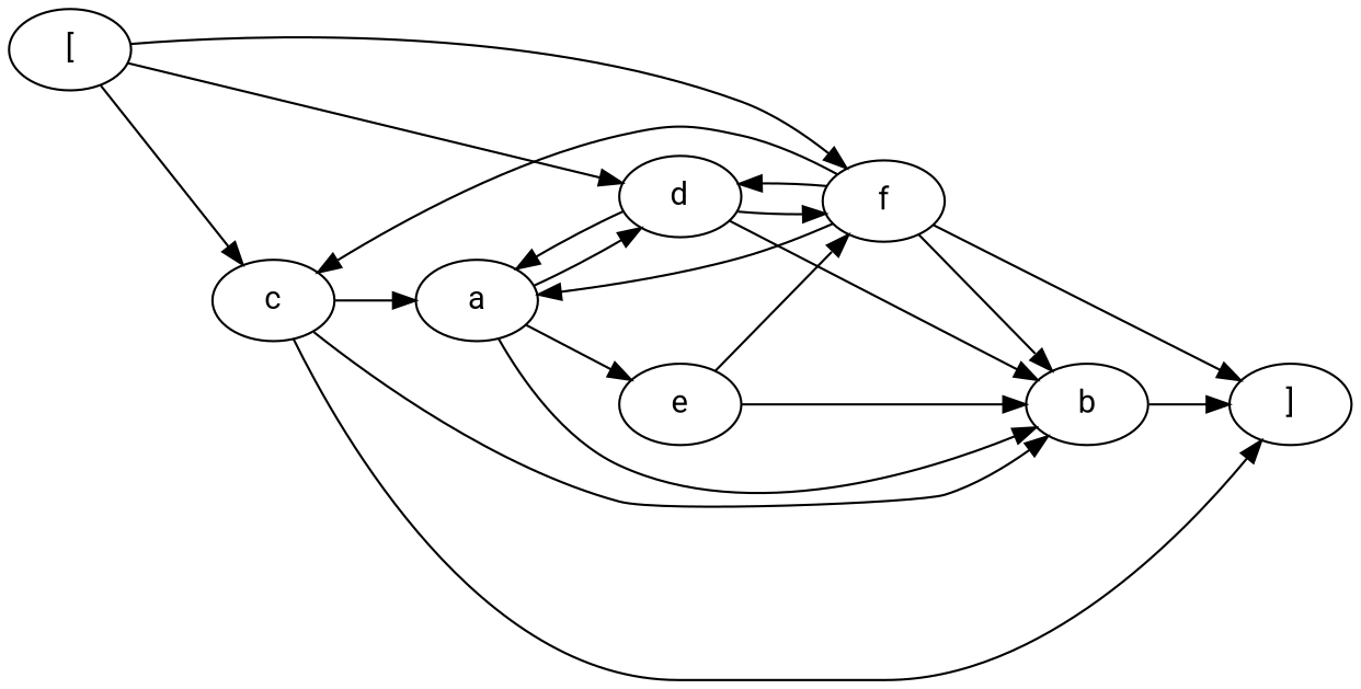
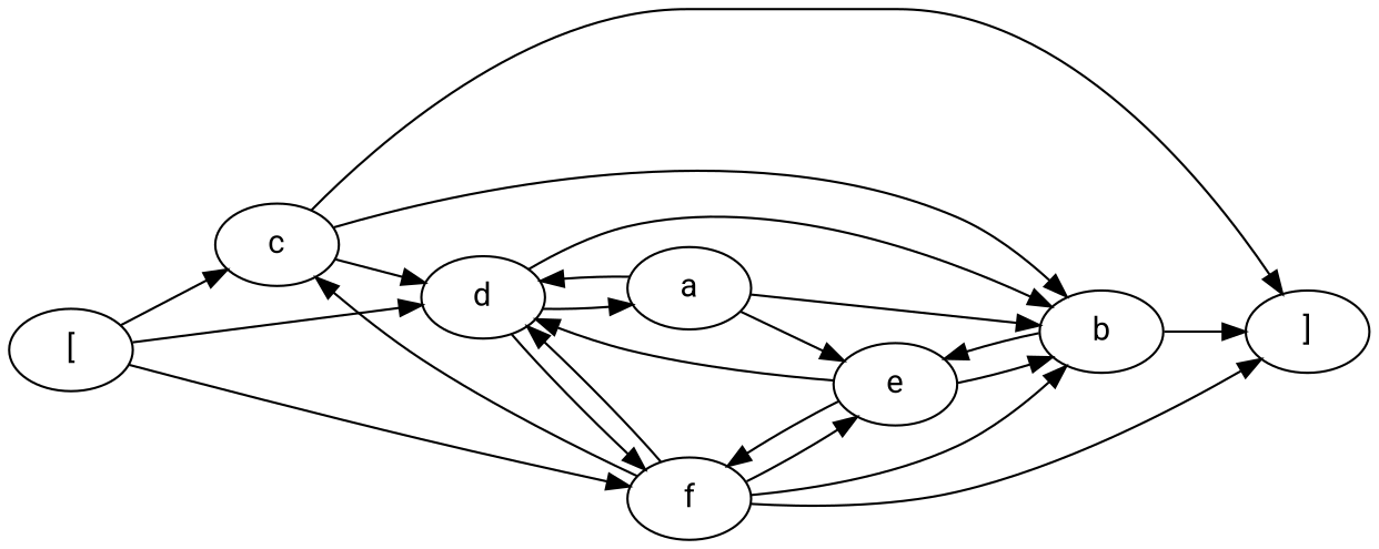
  digraph {
    fontname=Roboto
    rankdir=LR
    node [fontname=Roboto]
    edge [fontname=Roboto]
    n1 [label="["]
    n2 [label=c]
    n3 [label=d]
    n4 [label=f]
    n5 [label=b]
    n6 [label="]"]
    n7 [label=a]
    n8 [label=e]
    n1 -> n2
    n1 -> n3
    n1 -> n4
-   n2 -> n7
+   n2 -> n3
    n2 -> n5
    n2 -> n6
    n3 -> n4
    n3 -> n5
    n3 -> n7
    n4 -> n2
    n4 -> n3
    n4 -> n5
    n4 -> n6
-   n4 -> n7
+   n4 -> n8
    n5 -> n6
+   n5 -> n8
    n7 -> n3
    n7 -> n5
    n7 -> n8
+   n8 -> n3
    n8 -> n4
    n8 -> n5
  }
